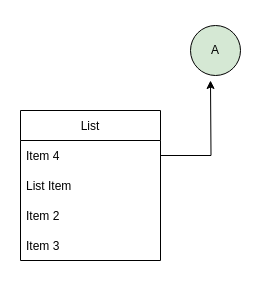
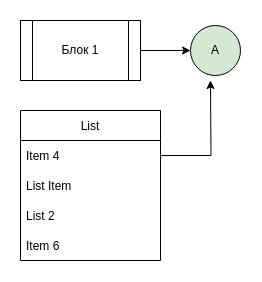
  <mxCell id="0" />
  <mxCell id="1" parent="0" />
+ <mxCell id="2" style="edgeStyle=orthogonalEdgeStyle;rounded=0;orthogonalLoop=1;jettySize=auto;html=1;exitX=1;exitY=0.5;exitDx=0;exitDy=0;entryX=0;entryY=0.5;entryDx=0;entryDy=0;" edge="1" parent="1" source="3" target="4"><mxGeometry relative="1" as="geometry" /></mxCell>
+ <mxCell id="3" value="Блок 1" style="shape=process;whiteSpace=wrap;html=1;backgroundOutline=1;" vertex="1" parent="1"><mxGeometry x="20" y="20" width="120" height="60" as="geometry" /></mxCell>
  <mxCell id="4" value="А" style="ellipse;whiteSpace=wrap;html=1;aspect=fixed;fillColor=#d5e8d4;" vertex="1" parent="1"><mxGeometry x="190" y="25" width="50" height="50" as="geometry" /></mxCell>
  <mxCell id="5" value="List" style="swimlane;fontStyle=0;childLayout=stackLayout;horizontal=1;startSize=30;horizontalStack=0;resizeParent=1;resizeParentMax=0;resizeLast=0;collapsible=1;marginBottom=0;" vertex="1" parent="1"><mxGeometry x="20" y="110" width="140" height="150" as="geometry"><mxRectangle x="80" y="160" width="60" height="30" as="alternateBounds" /></mxGeometry></mxCell>
  <mxCell id="6" value="Item 4" style="text;strokeColor=none;fillColor=none;align=left;verticalAlign=middle;spacingLeft=4;spacingRight=4;overflow=hidden;points=[[0,0.5],[1,0.5]];portConstraint=eastwest;rotatable=0;" vertex="1" parent="5"><mxGeometry y="30" width="140" height="30" as="geometry" /></mxCell>
  <mxCell id="7" value="List Item" style="text;strokeColor=none;fillColor=none;align=left;verticalAlign=middle;spacingLeft=4;spacingRight=4;overflow=hidden;points=[[0,0.5],[1,0.5]];portConstraint=eastwest;rotatable=0;" vertex="1" parent="5"><mxGeometry y="60" width="140" height="30" as="geometry" /></mxCell>
- <mxCell id="8" value="Item 2" style="text;strokeColor=none;fillColor=none;align=left;verticalAlign=middle;spacingLeft=4;spacingRight=4;overflow=hidden;points=[[0,0.5],[1,0.5]];portConstraint=eastwest;rotatable=0;" vertex="1" parent="5"><mxGeometry y="90" width="140" height="30" as="geometry" /></mxCell>
- <mxCell id="9" value="Item 3" style="text;strokeColor=none;fillColor=none;align=left;verticalAlign=middle;spacingLeft=4;spacingRight=4;overflow=hidden;points=[[0,0.5],[1,0.5]];portConstraint=eastwest;rotatable=0;" vertex="1" parent="5"><mxGeometry y="120" width="140" height="30" as="geometry" /></mxCell>
+ <mxCell id="8" value="List 2" style="text;strokeColor=none;fillColor=none;align=left;verticalAlign=middle;spacingLeft=4;spacingRight=4;overflow=hidden;points=[[0,0.5],[1,0.5]];portConstraint=eastwest;rotatable=0;" vertex="1" parent="5"><mxGeometry y="90" width="140" height="30" as="geometry" /></mxCell>
+ <mxCell id="9" value="Item 6" style="text;strokeColor=none;fillColor=none;align=left;verticalAlign=middle;spacingLeft=4;spacingRight=4;overflow=hidden;points=[[0,0.5],[1,0.5]];portConstraint=eastwest;rotatable=0;" vertex="1" parent="5"><mxGeometry y="120" width="140" height="30" as="geometry" /></mxCell>
  <mxCell id="10" style="edgeStyle=orthogonalEdgeStyle;rounded=0;orthogonalLoop=1;jettySize=auto;html=1;exitX=1;exitY=0.5;exitDx=0;exitDy=0;" edge="1" parent="1" source="6"><mxGeometry relative="1" as="geometry"><mxPoint x="210" y="80" as="targetPoint" /></mxGeometry></mxCell>
